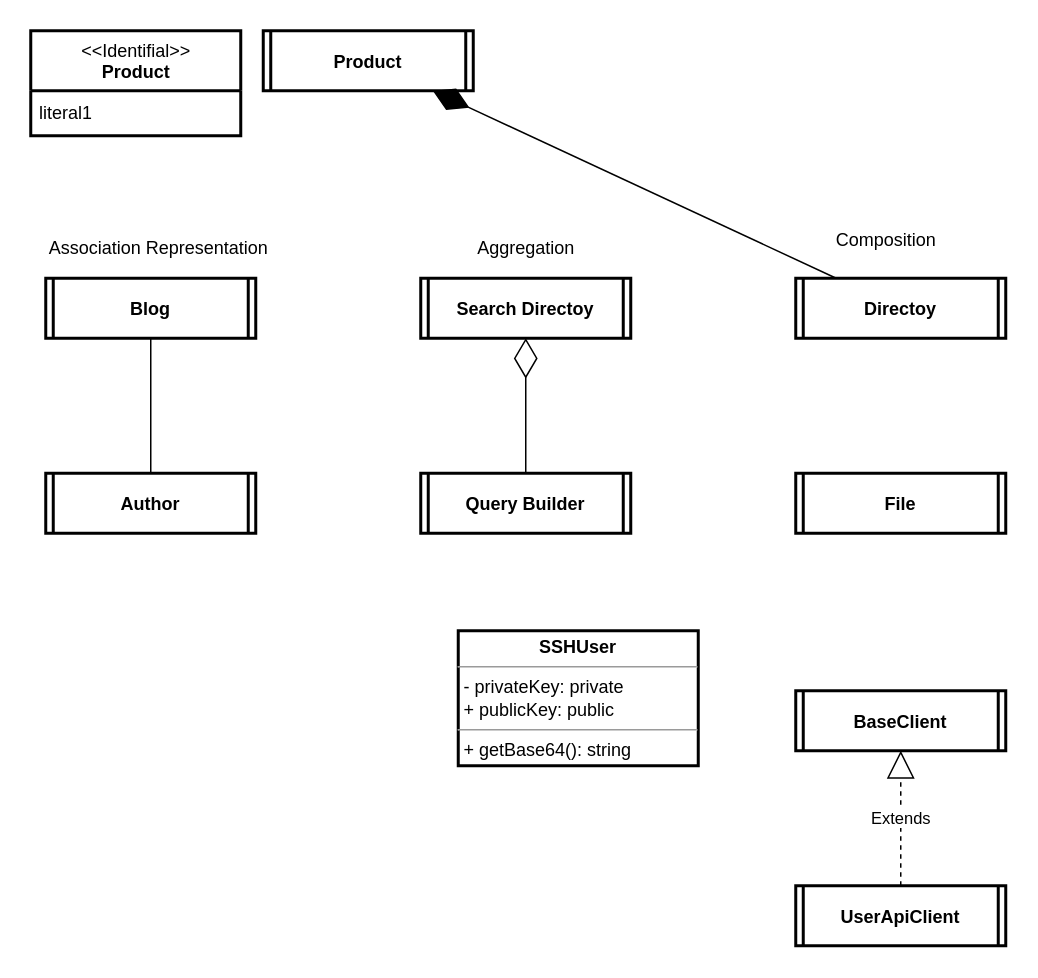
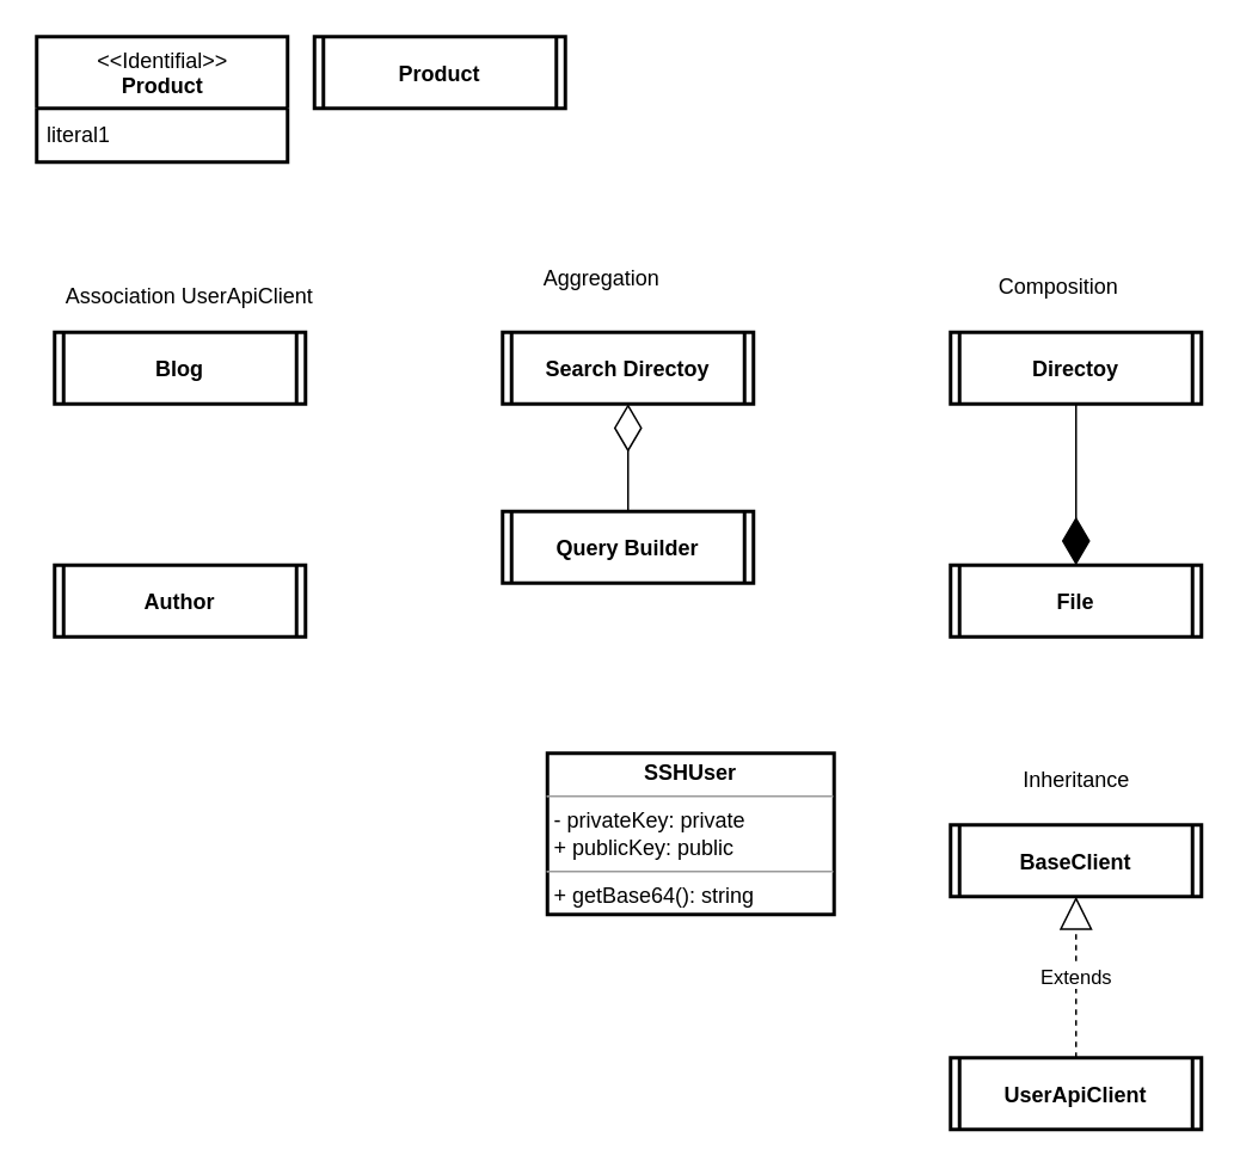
  <mxCell id="0" />
  <mxCell id="1" parent="0" />
  <mxCell id="2" value="Product" style="shape=process2;fixedSize=1;size=5;fontStyle=1;strokeWidth=2;gradientColor=none;" parent="1" vertex="1"><mxGeometry x="175" y="20" width="140" height="40" as="geometry" /></mxCell>
  <mxCell id="3" value="&amp;lt;&amp;lt;Identifial&amp;gt;&amp;gt;&lt;br&gt;&lt;b&gt;Product&lt;/b&gt;" style="swimlane;fontStyle=0;align=center;verticalAlign=top;childLayout=stackLayout;horizontal=1;startSize=40;horizontalStack=0;resizeParent=1;resizeParentMax=0;resizeLast=0;collapsible=0;marginBottom=0;html=1;strokeWidth=2;gradientColor=none;" parent="1" vertex="1"><mxGeometry x="20" y="20" width="140" height="70" as="geometry" /></mxCell>
  <mxCell id="4" value="literal1" style="text;html=1;strokeColor=none;fillColor=none;align=left;verticalAlign=middle;spacingLeft=4;spacingRight=4;overflow=hidden;rotatable=0;points=[[0,0.5],[1,0.5]];portConstraint=eastwest;strokeWidth=2;" parent="3" vertex="1"><mxGeometry y="40" width="140" height="30" as="geometry" /></mxCell>
  <mxCell id="5" value="Blog" style="shape=process2;fixedSize=1;size=5;fontStyle=1;strokeWidth=2;gradientColor=none;" parent="1" vertex="1"><mxGeometry x="30" y="185" width="140" height="40" as="geometry" /></mxCell>
  <mxCell id="6" value="Author" style="shape=process2;fixedSize=1;size=5;fontStyle=1;strokeWidth=2;gradientColor=none;" parent="1" vertex="1"><mxGeometry x="30" y="315" width="140" height="40" as="geometry" /></mxCell>
- <mxCell id="7" value="Association Representation" style="text;html=1;align=center;verticalAlign=middle;resizable=0;points=[];autosize=1;strokeColor=none;fillColor=none;" parent="1" vertex="1"><mxGeometry x="20" y="150" width="170" height="30" as="geometry" /></mxCell>
+ <mxCell id="7" value="Association UserApiClient" style="text;html=1;align=center;verticalAlign=middle;resizable=0;points=[];autosize=1;strokeColor=none;fillColor=none;" parent="1" vertex="1"><mxGeometry x="20" y="150" width="170" height="30" as="geometry" /></mxCell>
  <mxCell id="8" value="Search Directoy" style="shape=process2;fixedSize=1;size=5;fontStyle=1;strokeWidth=2;gradientColor=none;" parent="1" vertex="1"><mxGeometry x="280" y="185" width="140" height="40" as="geometry" /></mxCell>
- <mxCell id="9" value="Query Builder" style="shape=process2;fixedSize=1;size=5;fontStyle=1;strokeWidth=2;gradientColor=none;" parent="1" vertex="1"><mxGeometry x="280" y="315" width="140" height="40" as="geometry" /></mxCell>
- <mxCell id="10" value="Aggregation" style="text;html=1;align=center;verticalAlign=middle;resizable=0;points=[];autosize=1;strokeColor=none;fillColor=none;" parent="1" vertex="1"><mxGeometry x="305" y="150" width="90" height="30" as="geometry" /></mxCell>
+ <mxCell id="9" value="Query Builder" style="shape=process2;fixedSize=1;size=5;fontStyle=1;strokeWidth=2;gradientColor=none;" parent="1" vertex="1"><mxGeometry x="280" y="285" width="140" height="40" as="geometry" /></mxCell>
+ <mxCell id="10" value="Aggregation" style="text;html=1;align=center;verticalAlign=middle;resizable=0;points=[];autosize=1;strokeColor=none;fillColor=none;" parent="1" vertex="1"><mxGeometry x="290" y="140" width="90" height="30" as="geometry" /></mxCell>
  <mxCell id="11" value="Directoy" style="shape=process2;fixedSize=1;size=5;fontStyle=1;strokeWidth=2;gradientColor=none;" parent="1" vertex="1"><mxGeometry x="530" y="185" width="140" height="40" as="geometry" /></mxCell>
  <mxCell id="12" value="File" style="shape=process2;fixedSize=1;size=5;fontStyle=1;strokeWidth=2;gradientColor=none;" parent="1" vertex="1"><mxGeometry x="530" y="315" width="140" height="40" as="geometry" /></mxCell>
  <mxCell id="13" value="Composition" style="text;html=1;align=center;verticalAlign=middle;resizable=0;points=[];autosize=1;strokeColor=none;fillColor=none;" parent="1" vertex="1"><mxGeometry x="545" y="145" width="90" height="30" as="geometry" /></mxCell>
  <mxCell id="14" value="BaseClient" style="shape=process2;fixedSize=1;size=5;fontStyle=1;strokeWidth=2;gradientColor=none;" parent="1" vertex="1"><mxGeometry x="530" y="460" width="140" height="40" as="geometry" /></mxCell>
  <mxCell id="15" value="UserApiClient" style="shape=process2;fixedSize=1;size=5;fontStyle=1;strokeWidth=2;gradientColor=none;" parent="1" vertex="1"><mxGeometry x="530" y="590" width="140" height="40" as="geometry" /></mxCell>
+ <mxCell id="16" value="Inheritance" style="text;html=1;align=center;verticalAlign=middle;resizable=0;points=[];autosize=1;strokeColor=none;fillColor=none;" parent="1" vertex="1"><mxGeometry x="560" y="420" width="80" height="30" as="geometry" /></mxCell>
  <mxCell id="17" value="Extends" style="endArrow=block;endSize=16;endFill=0;html=1;entryX=0.5;entryY=1;entryDx=0;entryDy=0;exitX=0.5;exitY=0;exitDx=0;exitDy=0;dashed=1;" parent="1" source="15" target="14" edge="1"><mxGeometry width="160" relative="1" as="geometry"><mxPoint x="440" y="550" as="sourcePoint" /><mxPoint x="600" y="550" as="targetPoint" /></mxGeometry></mxCell>
- <mxCell id="18" value="" style="endArrow=diamondThin;endFill=1;endSize=24;html=1;" parent="1" source="11" target="2" edge="1"><mxGeometry width="160" relative="1" as="geometry"><mxPoint x="440" y="390" as="sourcePoint" /><mxPoint x="570" y="300" as="targetPoint" /></mxGeometry></mxCell>
+ <mxCell id="18" value="" style="endArrow=diamondThin;endFill=1;endSize=24;html=1;entryX=0.5;entryY=0;entryDx=0;entryDy=0;" parent="1" source="11" target="12" edge="1"><mxGeometry width="160" relative="1" as="geometry"><mxPoint x="440" y="390" as="sourcePoint" /><mxPoint x="570" y="300" as="targetPoint" /></mxGeometry></mxCell>
  <mxCell id="19" value="" style="endArrow=diamondThin;endFill=0;endSize=24;html=1;exitX=0.5;exitY=0;exitDx=0;exitDy=0;entryX=0.5;entryY=1;entryDx=0;entryDy=0;" parent="1" source="9" target="8" edge="1"><mxGeometry width="160" relative="1" as="geometry"><mxPoint x="290" y="260" as="sourcePoint" /><mxPoint x="420" y="280" as="targetPoint" /></mxGeometry></mxCell>
- <mxCell id="20" value="" style="endArrow=none;html=1;edgeStyle=orthogonalEdgeStyle;exitX=0.5;exitY=0;exitDx=0;exitDy=0;" parent="1" source="6" target="5" edge="1"><mxGeometry relative="1" as="geometry"><mxPoint x="30" y="280" as="sourcePoint" /><mxPoint x="190" y="280" as="targetPoint" /></mxGeometry></mxCell>
  <mxCell id="21" value="&lt;p style=&quot;margin:0px;margin-top:4px;text-align:center;&quot;&gt;&lt;b&gt;SSHUser&lt;/b&gt;&lt;/p&gt;&lt;hr size=&quot;1&quot;&gt;&lt;p style=&quot;margin:0px;margin-left:4px;&quot;&gt;- privateKey: private&lt;/p&gt;&lt;p style=&quot;margin:0px;margin-left:4px;&quot;&gt;+ publicKey: public&lt;/p&gt;&lt;hr size=&quot;1&quot;&gt;&lt;p style=&quot;margin:0px;margin-left:4px;&quot;&gt;+ getBase64(): string&lt;/p&gt;" style="verticalAlign=top;align=left;overflow=fill;fontSize=12;fontFamily=Helvetica;html=1;strokeWidth=2;gradientColor=none;" parent="1" vertex="1"><mxGeometry x="305" y="420" width="160" height="90" as="geometry" /></mxCell>
